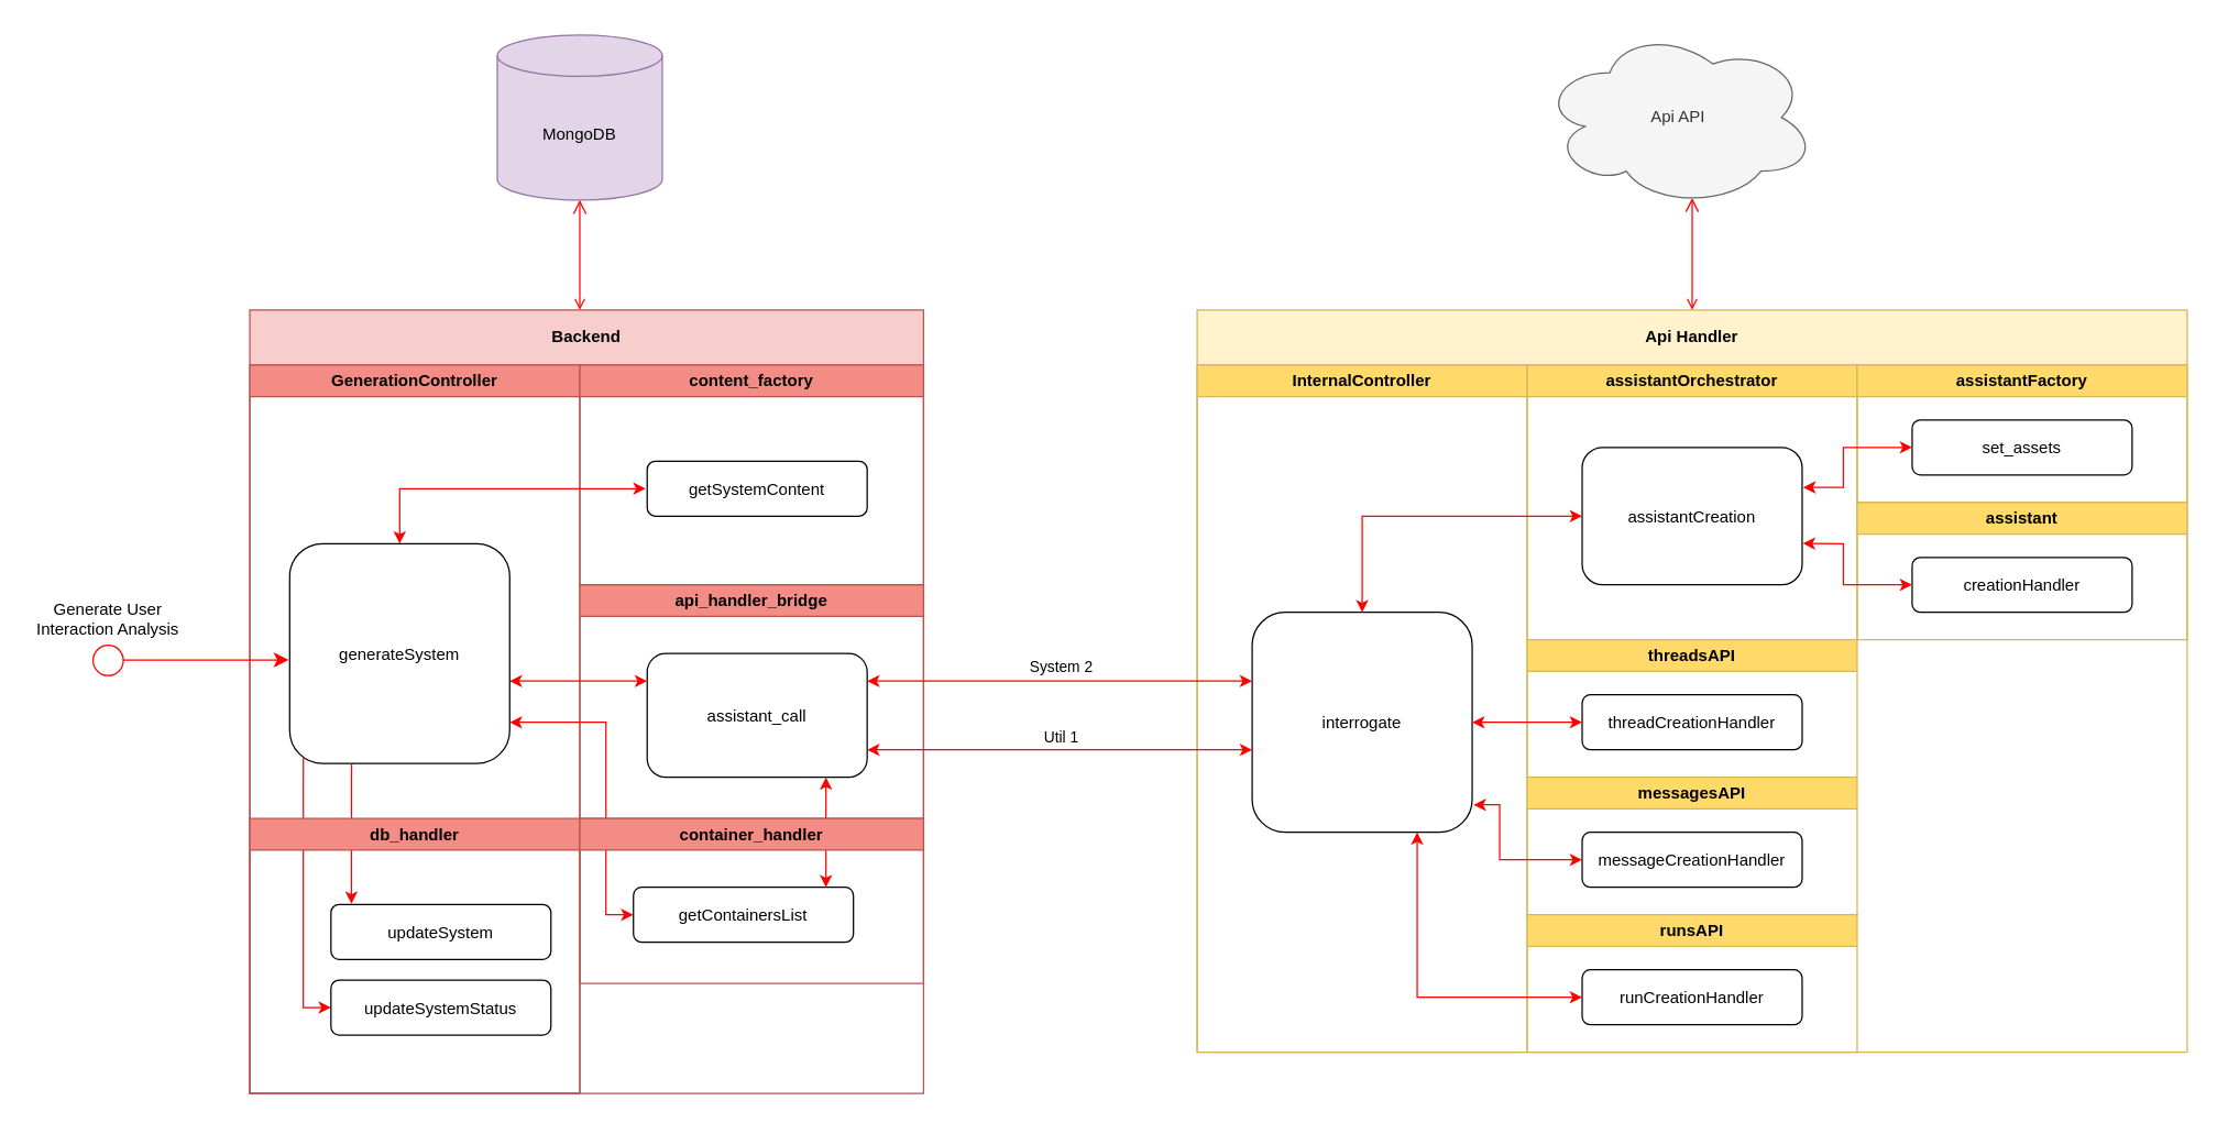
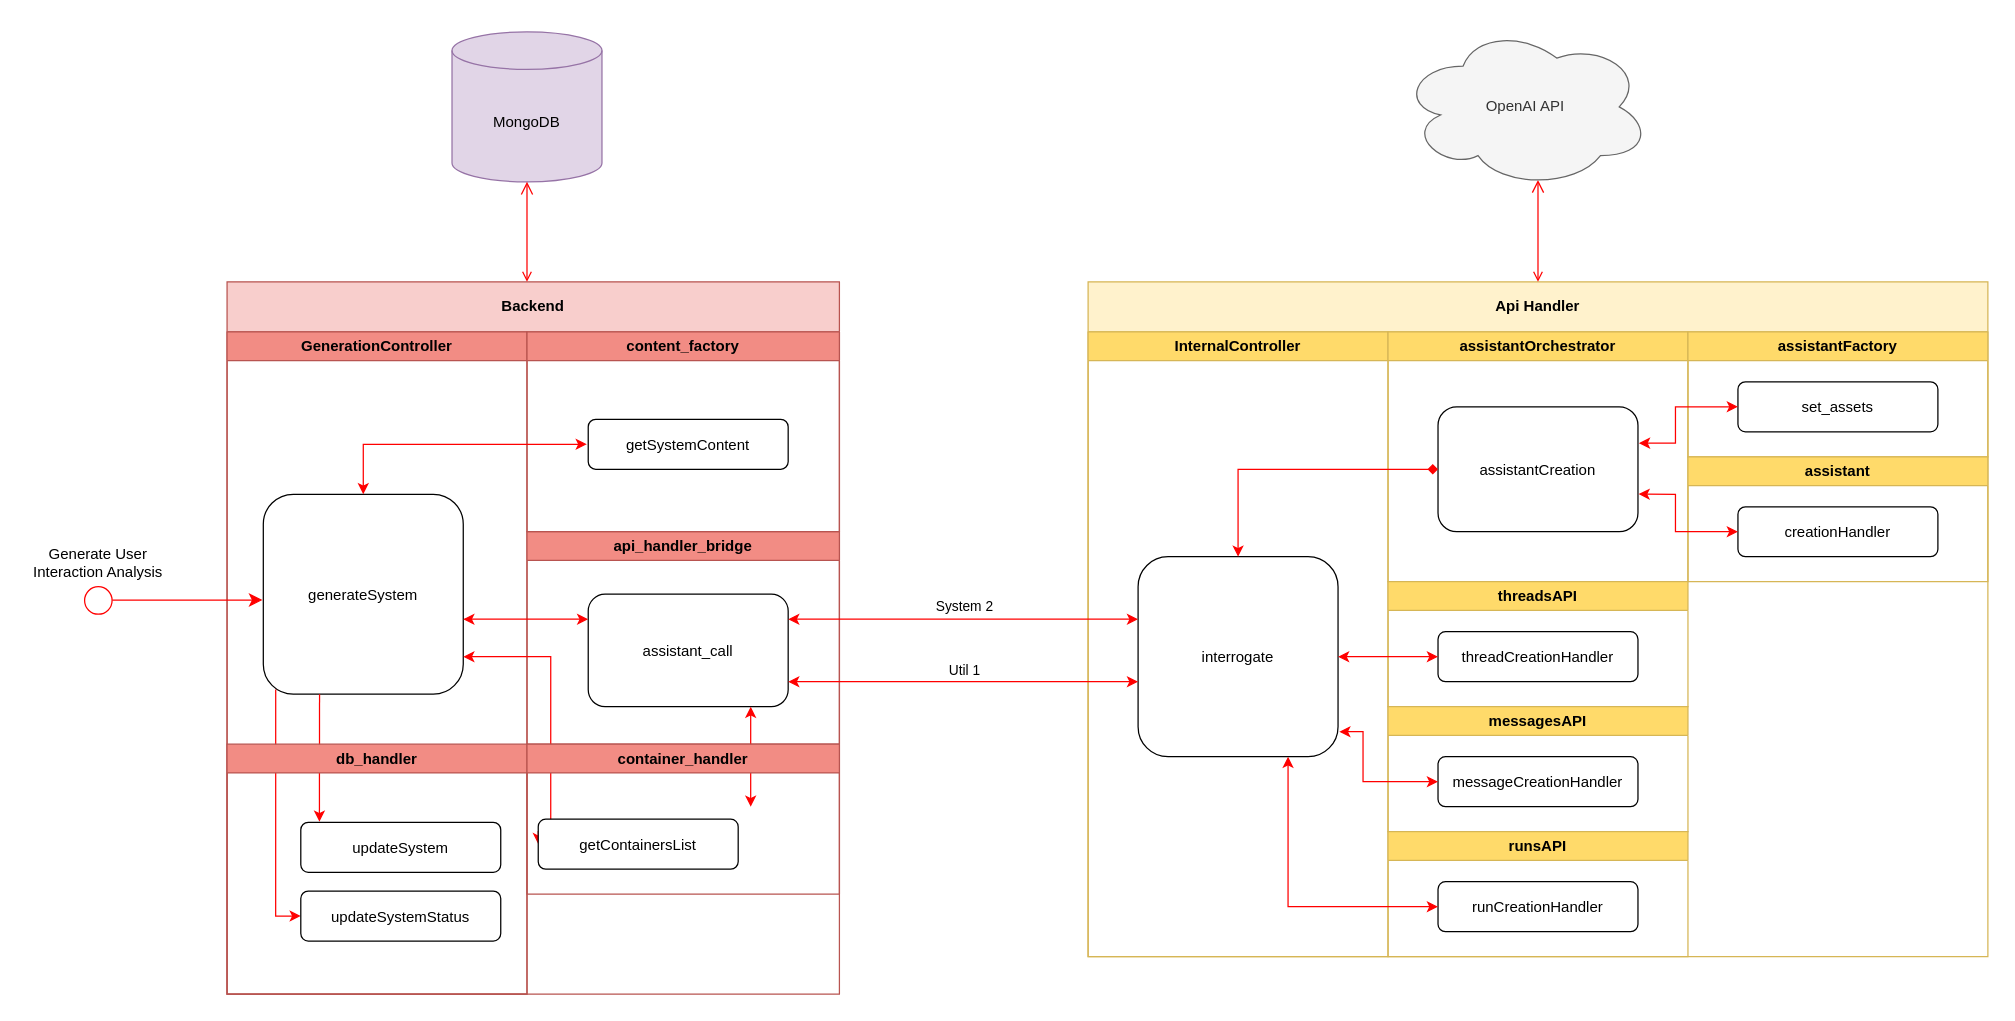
  <mxCell id="0" />
  <mxCell id="1" parent="0" />
  <mxCell id="2" value="Backend" style="swimlane;whiteSpace=wrap;startSize=40;fillColor=#f8cecc;strokeColor=#b85450;" parent="1" vertex="1"><mxGeometry x="181" y="225" width="490" height="570" as="geometry" /></mxCell>
  <mxCell id="3" value="GenerationController" style="swimlane;whiteSpace=wrap;html=1;fillColor=#f28c84;strokeColor=#b85450;startSize=23;" parent="2" vertex="1"><mxGeometry y="40" width="240" height="530" as="geometry"><mxRectangle y="40" width="150" height="30" as="alternateBounds" /></mxGeometry></mxCell>
  <mxCell id="4" value="generateSystem" style="rounded=1;glass=0;shadow=0;" parent="3" vertex="1"><mxGeometry x="29" y="130" width="160" height="160" as="geometry" /></mxCell>
  <mxCell id="5" style="edgeStyle=orthogonalEdgeStyle;rounded=0;orthogonalLoop=1;jettySize=auto;html=1;strokeColor=#ff0000;entryX=0;entryY=0.5;entryDx=0;entryDy=0;exitX=0.062;exitY=0.976;exitDx=0;exitDy=0;exitPerimeter=0;" parent="3" target="9" edge="1" source="4"><mxGeometry relative="1" as="geometry"><mxPoint x="59" y="290" as="sourcePoint" /><mxPoint x="278.72" y="102.58" as="targetPoint" /><Array as="points"><mxPoint x="39" y="468" /></Array></mxGeometry></mxCell>
  <mxCell id="6" style="edgeStyle=orthogonalEdgeStyle;rounded=0;orthogonalLoop=1;jettySize=auto;html=1;strokeColor=#ff0000;entryX=0.093;entryY=-0.012;entryDx=0;entryDy=0;entryPerimeter=0;" parent="3" target="8" edge="1"><mxGeometry relative="1" as="geometry"><mxPoint x="74" y="290" as="sourcePoint" /><mxPoint x="289" y="410" as="targetPoint" /><Array as="points"><mxPoint x="74" y="290" /><mxPoint x="74" y="310" /></Array></mxGeometry></mxCell>
  <mxCell id="7" value="db_handler" style="swimlane;whiteSpace=wrap;html=1;fillColor=#f28c84;strokeColor=#b85450;rounded=0;" parent="3" vertex="1"><mxGeometry y="330" width="240" height="200" as="geometry" /></mxCell>
  <mxCell id="8" value="updateSystem" style="rounded=1;" parent="7" vertex="1"><mxGeometry x="59" y="62.5" width="160" height="40" as="geometry" /></mxCell>
  <mxCell id="9" value="updateSystemStatus" style="rounded=1;" parent="7" vertex="1"><mxGeometry x="59" y="117.5" width="160" height="40" as="geometry" /></mxCell>
  <mxCell id="10" value="api_handler_bridge" style="swimlane;whiteSpace=wrap;html=1;fillColor=#f28c84;strokeColor=#B85450;" parent="2" vertex="1"><mxGeometry x="240" y="200" width="250" height="170" as="geometry" /></mxCell>
  <mxCell id="11" value="assistant_call" style="rounded=1;" parent="10" vertex="1"><mxGeometry x="49" y="50" width="160" height="90" as="geometry" /></mxCell>
  <mxCell id="12" style="edgeStyle=orthogonalEdgeStyle;rounded=0;orthogonalLoop=1;jettySize=auto;html=1;startArrow=classic;startFill=1;strokeColor=#ff0000;" parent="2" edge="1"><mxGeometry relative="1" as="geometry"><mxPoint x="189" y="270" as="sourcePoint" /><Array as="points"><mxPoint x="190" y="270" /></Array><mxPoint x="289" y="270" as="targetPoint" /></mxGeometry></mxCell>
  <mxCell id="13" value="content_factory" style="swimlane;whiteSpace=wrap;html=1;fillColor=#f28c84;strokeColor=#b85450;" vertex="1" parent="2"><mxGeometry x="240" y="40" width="250" height="160" as="geometry" /></mxCell>
  <mxCell id="14" value="getSystemContent" style="rounded=1;" vertex="1" parent="13"><mxGeometry x="49" y="70" width="160" height="40" as="geometry" /></mxCell>
  <mxCell id="15" style="edgeStyle=orthogonalEdgeStyle;rounded=0;orthogonalLoop=1;jettySize=auto;html=1;startArrow=classic;startFill=1;strokeColor=#ff0000;entryX=-0.007;entryY=0.633;entryDx=0;entryDy=0;entryPerimeter=0;exitX=0.5;exitY=0;exitDx=0;exitDy=0;" edge="1" parent="13" source="4"><mxGeometry relative="1" as="geometry"><mxPoint x="-51" y="90.05" as="sourcePoint" /><Array as="points"><mxPoint x="-131" y="90" /></Array><mxPoint x="47.88" y="90.01" as="targetPoint" /></mxGeometry></mxCell>
  <mxCell id="16" style="edgeStyle=orthogonalEdgeStyle;rounded=0;orthogonalLoop=1;jettySize=auto;html=1;startArrow=classic;startFill=1;strokeColor=#ff0000;entryX=0;entryY=0.5;entryDx=0;entryDy=0;" parent="2" edge="1" target="19"><mxGeometry relative="1" as="geometry"><mxPoint x="189" y="300" as="sourcePoint" /><Array as="points"><mxPoint x="259" y="300" /><mxPoint x="259" y="440" /></Array><mxPoint x="108.5" y="430" as="targetPoint" /></mxGeometry></mxCell>
  <mxCell id="17" style="edgeStyle=orthogonalEdgeStyle;rounded=0;orthogonalLoop=1;jettySize=auto;html=1;startArrow=classic;startFill=1;strokeColor=#ff0000;" parent="2" edge="1"><mxGeometry relative="1" as="geometry"><mxPoint x="419" y="340" as="sourcePoint" /><Array as="points"><mxPoint x="419" y="410" /><mxPoint x="419" y="410" /></Array><mxPoint x="419" y="420" as="targetPoint" /></mxGeometry></mxCell>
  <mxCell id="18" value="container_handler" style="swimlane;whiteSpace=wrap;html=1;fillColor=#f28c84;strokeColor=#B85450;startSize=23;" parent="2" vertex="1"><mxGeometry x="240" y="370" width="250" height="120" as="geometry" /></mxCell>
- <mxCell id="19" value="getContainersList" style="rounded=1;" parent="18" vertex="1"><mxGeometry x="39" y="50" width="160" height="40" as="geometry" /></mxCell>
+ <mxCell id="19" value="getContainersList" style="rounded=1;" parent="18" vertex="1"><mxGeometry x="9" y="60" width="160" height="40" as="geometry" /></mxCell>
  <mxCell id="20" value="" style="ellipse;shape=startState;fillColor=#FFFFFF;strokeColor=#ff0000;" parent="1" vertex="1"><mxGeometry x="63" y="465" width="30" height="30" as="geometry" /></mxCell>
  <mxCell id="21" value="" style="edgeStyle=elbowEdgeStyle;elbow=horizontal;verticalAlign=bottom;endArrow=classic;endSize=8;strokeColor=#FF0000;endFill=1;rounded=0;entryX=-0.004;entryY=0.529;entryDx=0;entryDy=0;exitX=0.872;exitY=0.492;exitDx=0;exitDy=0;exitPerimeter=0;entryPerimeter=0;" parent="1" source="20" target="4" edge="1"><mxGeometry x="1540" y="160" as="geometry"><mxPoint x="-210" y="505" as="targetPoint" /></mxGeometry></mxCell>
  <mxCell id="22" value="Generate User Interaction Analysis" style="text;html=1;align=center;verticalAlign=middle;whiteSpace=wrap;rounded=0;" parent="1" vertex="1"><mxGeometry x="20" y="435" width="116" height="30" as="geometry" /></mxCell>
  <mxCell id="23" value="Api Handler" style="swimlane;whiteSpace=wrap;startSize=40;fillColor=#fff2cc;strokeColor=#d6b656;" parent="1" vertex="1"><mxGeometry x="870" y="225" width="720" height="540" as="geometry" /></mxCell>
  <mxCell id="24" value="InternalController" style="swimlane;whiteSpace=wrap;html=1;fillColor=#ffda6a;strokeColor=#d6b656;" parent="23" vertex="1"><mxGeometry y="40" width="240" height="500" as="geometry" /></mxCell>
  <mxCell id="25" value="interrogate" style="rounded=1;glass=0;shadow=0;" parent="24" vertex="1"><mxGeometry x="40" y="180" width="160" height="160" as="geometry" /></mxCell>
  <mxCell id="26" value="assistantOrchestrator" style="swimlane;whiteSpace=wrap;html=1;startSize=23;fillColor=#ffda6a;strokeColor=#d6b656;" parent="23" vertex="1"><mxGeometry x="240" y="40" width="240" height="200" as="geometry" /></mxCell>
  <mxCell id="27" value="assistantCreation" style="rounded=1;" parent="26" vertex="1"><mxGeometry x="40" y="60" width="160" height="100" as="geometry" /></mxCell>
- <mxCell id="28" value="" style="edgeStyle=orthogonalEdgeStyle;rounded=0;orthogonalLoop=1;jettySize=auto;html=1;startArrow=classic;startFill=1;entryX=0;entryY=0.5;entryDx=0;entryDy=0;strokeColor=#ff0000;" parent="23" source="25" target="27" edge="1"><mxGeometry relative="1" as="geometry"><Array as="points"><mxPoint x="120" y="150" /></Array></mxGeometry></mxCell>
+ <mxCell id="28" value="" style="edgeStyle=orthogonalEdgeStyle;rounded=0;orthogonalLoop=1;jettySize=auto;html=1;startArrow=classic;startFill=1;entryX=0;entryY=0.5;entryDx=0;entryDy=0;strokeColor=#ff0000;endArrow=diamond;" parent="23" source="25" target="27" edge="1"><mxGeometry relative="1" as="geometry"><Array as="points"><mxPoint x="120" y="150" /></Array></mxGeometry></mxCell>
  <mxCell id="29" value="assistantFactory" style="swimlane;whiteSpace=wrap;html=1;startSize=23;fillColor=#ffda6a;strokeColor=#d6b656;" parent="23" vertex="1"><mxGeometry x="480" y="40" width="240" height="100" as="geometry" /></mxCell>
  <mxCell id="30" value="set_assets" style="rounded=1;" parent="29" vertex="1"><mxGeometry x="40" y="40" width="160" height="40" as="geometry" /></mxCell>
  <mxCell id="31" value="assistant" style="swimlane;whiteSpace=wrap;html=1;startSize=23;fillColor=#FFDA6A;strokeColor=#d6b656;" parent="29" vertex="1"><mxGeometry y="100" width="240" height="100" as="geometry" /></mxCell>
  <mxCell id="32" value="creationHandler" style="rounded=1;" parent="31" vertex="1"><mxGeometry x="40" y="40" width="160" height="40" as="geometry" /></mxCell>
  <mxCell id="33" value="" style="edgeStyle=orthogonalEdgeStyle;rounded=0;orthogonalLoop=1;jettySize=auto;html=1;startArrow=classic;startFill=1;entryX=0;entryY=0.5;entryDx=0;entryDy=0;exitX=1.005;exitY=0.291;exitDx=0;exitDy=0;exitPerimeter=0;strokeColor=#ff0000;" parent="23" source="27" target="30" edge="1"><mxGeometry relative="1" as="geometry"><mxPoint x="450" y="110" as="sourcePoint" /><Array as="points"><mxPoint x="470" y="129" /><mxPoint x="470" y="100" /></Array></mxGeometry></mxCell>
  <mxCell id="34" value="" style="endArrow=classic;html=1;rounded=0;exitX=1.003;exitY=0.699;exitDx=0;exitDy=0;entryX=0;entryY=0.5;entryDx=0;entryDy=0;startArrow=classic;startFill=1;exitPerimeter=0;strokeColor=#ff0000;" parent="23" source="27" target="32" edge="1"><mxGeometry width="50" height="50" relative="1" as="geometry"><mxPoint x="470" y="240" as="sourcePoint" /><mxPoint x="470" y="280" as="targetPoint" /><Array as="points"><mxPoint x="470" y="170" /><mxPoint x="470" y="200" /></Array></mxGeometry></mxCell>
  <mxCell id="35" value="threadsAPI" style="swimlane;whiteSpace=wrap;html=1;startSize=23;fillColor=#ffda6a;strokeColor=#d6b656;" parent="23" vertex="1"><mxGeometry x="240" y="240" width="240" height="100" as="geometry" /></mxCell>
  <mxCell id="36" value="threadCreationHandler" style="rounded=1;" parent="35" vertex="1"><mxGeometry x="40" y="40" width="160" height="40" as="geometry" /></mxCell>
  <mxCell id="37" style="edgeStyle=orthogonalEdgeStyle;rounded=0;orthogonalLoop=1;jettySize=auto;html=1;startArrow=classic;startFill=1;exitX=1;exitY=0.5;exitDx=0;exitDy=0;entryX=0;entryY=0.5;entryDx=0;entryDy=0;strokeColor=#ff0000;" parent="23" source="25" target="36" edge="1"><mxGeometry relative="1" as="geometry"><mxPoint x="200" y="163" as="sourcePoint" /><mxPoint x="280" y="300" as="targetPoint" /><Array as="points" /></mxGeometry></mxCell>
  <mxCell id="38" value="messagesAPI" style="swimlane;whiteSpace=wrap;html=1;startSize=23;fillColor=#ffda6a;strokeColor=#d6b656;" parent="23" vertex="1"><mxGeometry x="240" y="340" width="240" height="100" as="geometry" /></mxCell>
  <mxCell id="39" value="messageCreationHandler" style="rounded=1;" parent="38" vertex="1"><mxGeometry x="40" y="40" width="160" height="40" as="geometry" /></mxCell>
  <mxCell id="40" value="runsAPI" style="swimlane;whiteSpace=wrap;html=1;startSize=23;fillColor=#ffda6a;strokeColor=#d6b656;" parent="23" vertex="1"><mxGeometry x="240" y="440" width="240" height="100" as="geometry" /></mxCell>
  <mxCell id="41" value="runCreationHandler" style="rounded=1;" parent="40" vertex="1"><mxGeometry x="40" y="40" width="160" height="40" as="geometry" /></mxCell>
  <mxCell id="42" style="edgeStyle=orthogonalEdgeStyle;rounded=0;orthogonalLoop=1;jettySize=auto;html=1;entryX=0;entryY=0.5;entryDx=0;entryDy=0;startArrow=classic;startFill=1;strokeColor=#ff0000;" parent="23" target="39" edge="1"><mxGeometry relative="1" as="geometry"><mxPoint x="201" y="360" as="sourcePoint" /><Array as="points"><mxPoint x="201" y="360" /><mxPoint x="220" y="360" /><mxPoint x="220" y="400" /></Array></mxGeometry></mxCell>
  <mxCell id="43" style="edgeStyle=orthogonalEdgeStyle;rounded=0;orthogonalLoop=1;jettySize=auto;html=1;exitX=0.75;exitY=1;exitDx=0;exitDy=0;entryX=0;entryY=0.5;entryDx=0;entryDy=0;startArrow=classic;startFill=1;strokeColor=#ff0000;" parent="23" source="25" target="41" edge="1"><mxGeometry relative="1" as="geometry"><Array as="points"><mxPoint x="160" y="500" /></Array></mxGeometry></mxCell>
  <mxCell id="44" style="edgeStyle=orthogonalEdgeStyle;rounded=0;orthogonalLoop=1;jettySize=auto;html=1;startArrow=classic;startFill=1;strokeColor=#ff0000;exitX=1;exitY=0.222;exitDx=0;exitDy=0;exitPerimeter=0;" parent="1" source="11" target="25" edge="1"><mxGeometry relative="1" as="geometry"><Array as="points"><mxPoint x="810" y="495" /><mxPoint x="810" y="495" /></Array><mxPoint x="650" y="565" as="sourcePoint" /></mxGeometry></mxCell>
  <mxCell id="45" value="System 2" style="edgeLabel;html=1;align=center;verticalAlign=middle;resizable=0;points=[];" parent="44" vertex="1" connectable="0"><mxGeometry x="0.043" y="1" relative="1" as="geometry"><mxPoint x="-6" y="-9" as="offset" /></mxGeometry></mxCell>
  <mxCell id="46" value="" style="edgeStyle=elbowEdgeStyle;elbow=horizontal;verticalAlign=bottom;endArrow=open;endSize=8;strokeColor=#FF0000;endFill=1;rounded=0;startArrow=open;startFill=0;entryX=0.55;entryY=0.95;entryDx=0;entryDy=0;entryPerimeter=0;" parent="1" target="47" edge="1"><mxGeometry as="geometry"><mxPoint x="1520" y="345" as="targetPoint" /><mxPoint x="1230" y="225" as="sourcePoint" /><Array as="points"><mxPoint x="1230" y="185" /></Array></mxGeometry></mxCell>
- <mxCell id="47" value="Api API" style="ellipse;shape=cloud;whiteSpace=wrap;html=1;fillColor=#f5f5f5;fontColor=#333333;strokeColor=#666666;" parent="1" vertex="1"><mxGeometry x="1120" y="20" width="200" height="130" as="geometry" /></mxCell>
+ <mxCell id="47" value="OpenAI API" style="ellipse;shape=cloud;whiteSpace=wrap;html=1;fillColor=#f5f5f5;fontColor=#333333;strokeColor=#666666;" parent="1" vertex="1"><mxGeometry x="1120" y="20" width="200" height="130" as="geometry" /></mxCell>
  <mxCell id="48" value="MongoDB" style="shape=cylinder3;whiteSpace=wrap;html=1;boundedLbl=1;backgroundOutline=1;size=15;fillColor=#e1d5e7;strokeColor=#9673a6;" parent="1" vertex="1"><mxGeometry x="361" y="25" width="120" height="120" as="geometry" /></mxCell>
  <mxCell id="49" value="" style="edgeStyle=elbowEdgeStyle;elbow=horizontal;verticalAlign=bottom;endArrow=open;endSize=8;strokeColor=#FF0000;endFill=1;rounded=0;entryX=0.5;entryY=1;entryDx=0;entryDy=0;entryPerimeter=0;exitX=0.5;exitY=0;exitDx=0;exitDy=0;startArrow=open;startFill=0;" parent="1" target="48" edge="1"><mxGeometry x="1540" y="160" as="geometry"><mxPoint x="252" y="165" as="targetPoint" /><mxPoint x="421" y="225" as="sourcePoint" /></mxGeometry></mxCell>
  <mxCell id="50" style="edgeStyle=orthogonalEdgeStyle;rounded=0;orthogonalLoop=1;jettySize=auto;html=1;startArrow=classic;startFill=1;strokeColor=#ff0000;" parent="1" edge="1"><mxGeometry relative="1" as="geometry"><Array as="points"><mxPoint x="910" y="545" /></Array><mxPoint x="630" y="545" as="sourcePoint" /><mxPoint x="910" y="545" as="targetPoint" /></mxGeometry></mxCell>
  <mxCell id="51" value="Util 1" style="edgeLabel;html=1;align=center;verticalAlign=middle;resizable=0;points=[];" parent="50" vertex="1" connectable="0"><mxGeometry x="0.043" y="1" relative="1" as="geometry"><mxPoint x="-6" y="-9" as="offset" /></mxGeometry></mxCell>
